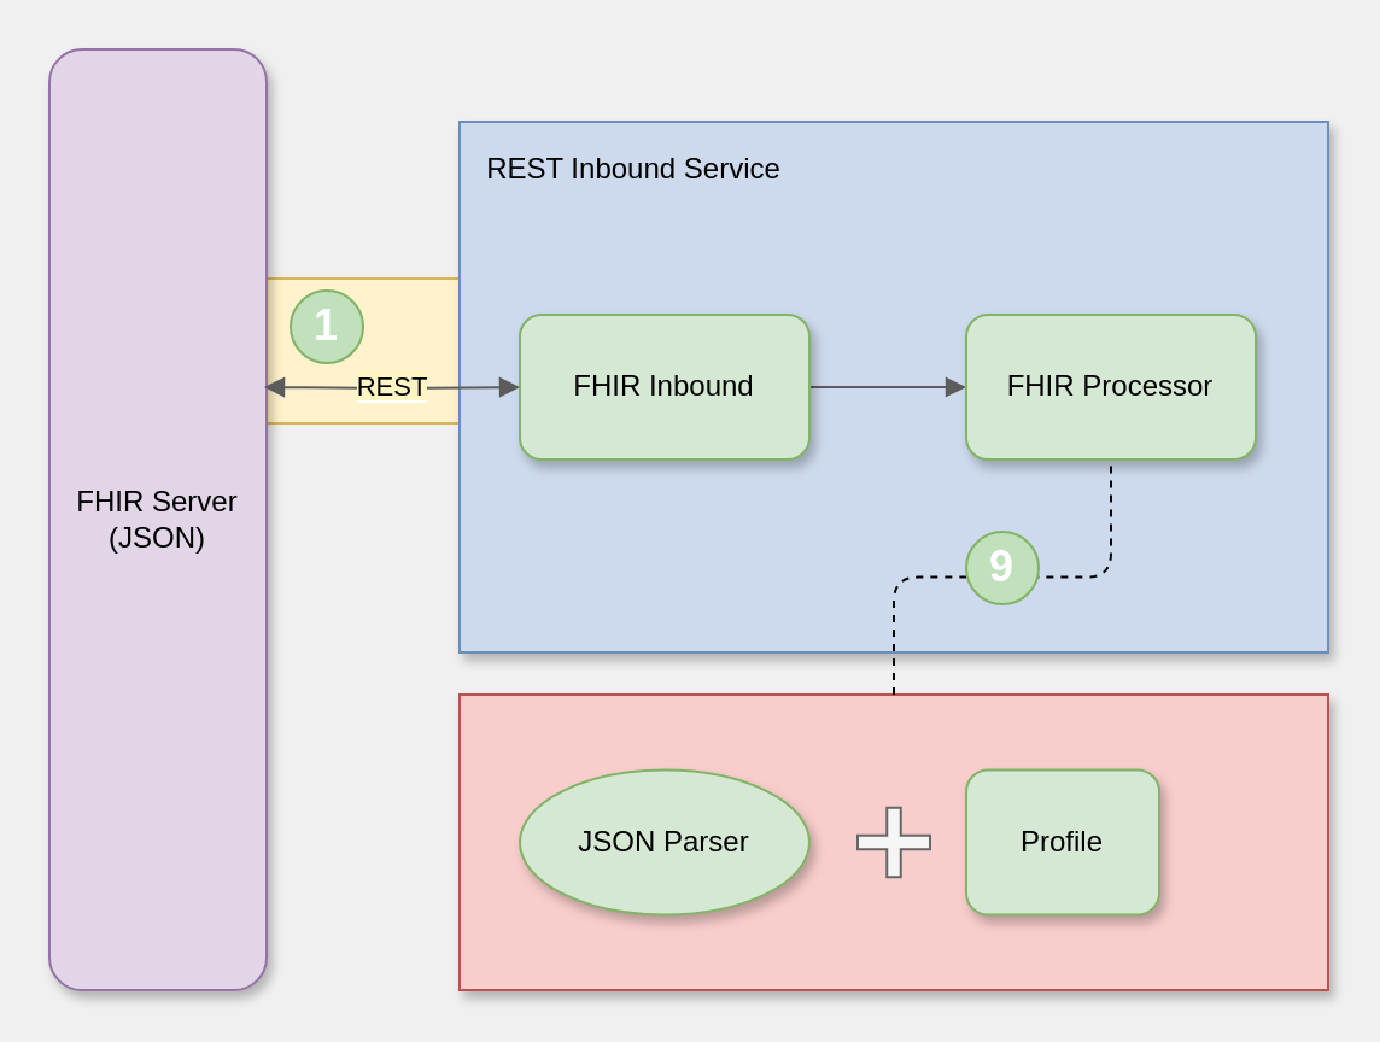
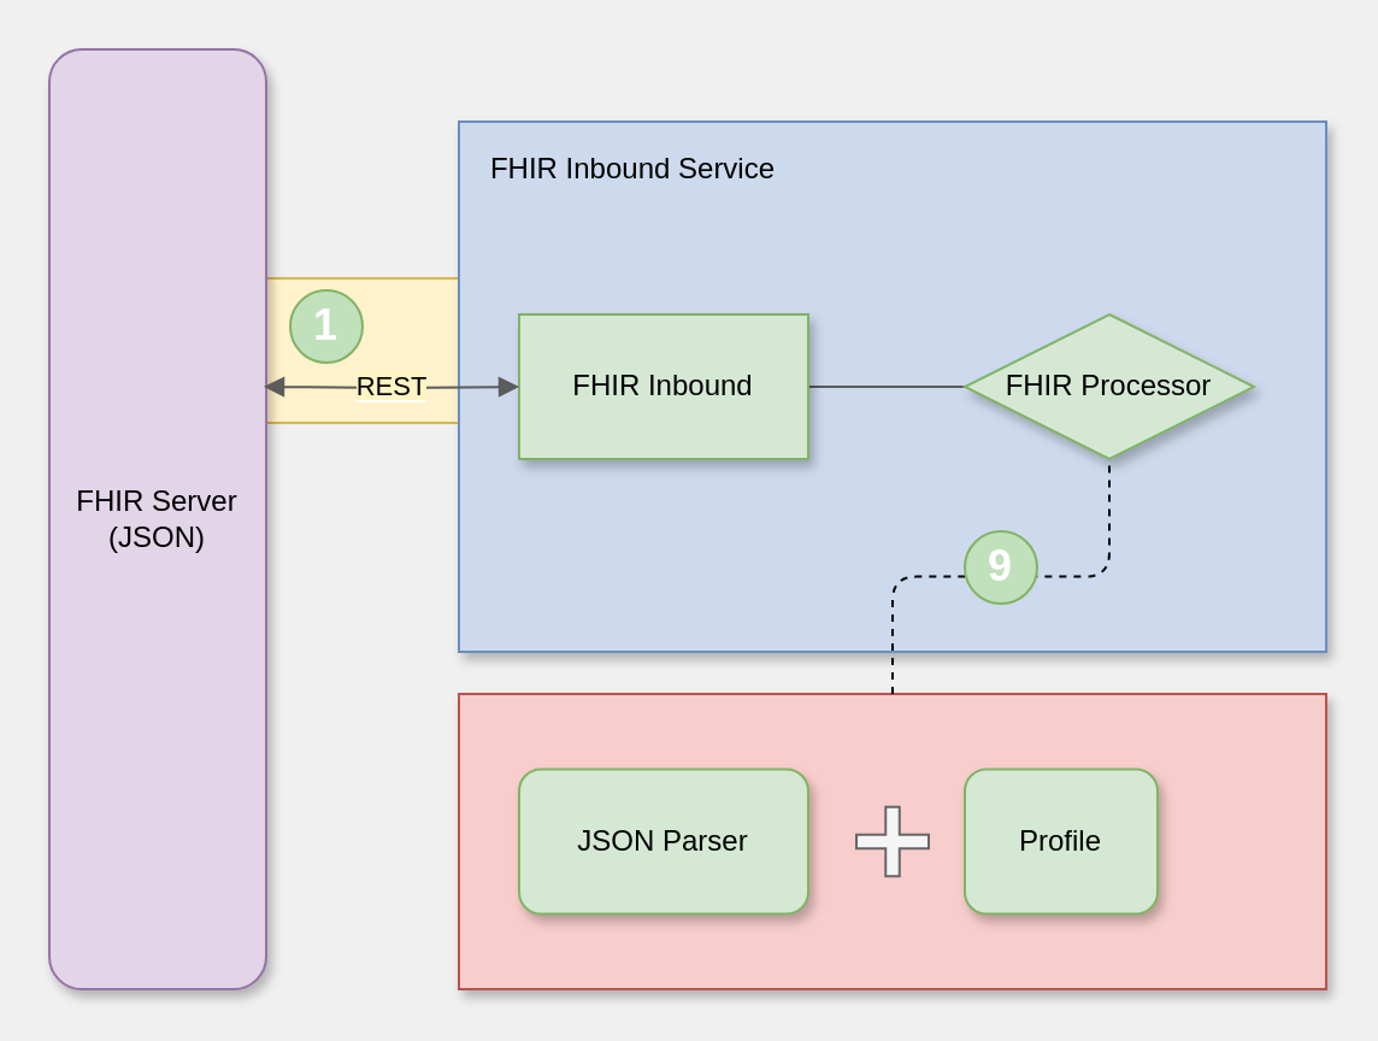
  <mxCell id="0" />
  <mxCell id="1" parent="0" />
  <mxCell id="2" value="" style="rounded=0;whiteSpace=wrap;html=1;fillColor=#fff2cc;strokeColor=#d6b656;" parent="1" vertex="1"><mxGeometry x="90" y="115" width="120" height="60" as="geometry" /></mxCell>
  <mxCell id="3" value="FHIR&amp;nbsp;Server (JSON)" style="rounded=1;whiteSpace=wrap;html=1;fillColor=#e1d5e7;shadow=1;strokeColor=#9673a6;" parent="1" vertex="1"><mxGeometry x="20" y="20" width="90" height="390" as="geometry" /></mxCell>
  <mxCell id="4" value="" style="rounded=0;whiteSpace=wrap;html=1;shadow=1;strokeColor=#6c8ebf;fillColor=#CDDAED;" parent="1" vertex="1"><mxGeometry x="190" y="50" width="360" height="220" as="geometry" /></mxCell>
- <mxCell id="5" style="edgeStyle=orthogonalEdgeStyle;rounded=0;orthogonalLoop=1;jettySize=auto;html=1;exitX=1;exitY=0.5;exitDx=0;exitDy=0;entryX=0;entryY=0.5;entryDx=0;entryDy=0;startArrow=none;startFill=0;endArrow=block;endFill=1;strokeColor=#5C5C5C;" parent="1" source="6" target="8" edge="1"><mxGeometry relative="1" as="geometry" /></mxCell>
- <mxCell id="6" value="FHIR Inbound" style="rounded=1;whiteSpace=wrap;html=1;fillColor=#d5e8d4;strokeColor=#82b366;shadow=1;" parent="1" vertex="1"><mxGeometry x="215" y="130" width="120" height="60" as="geometry" /></mxCell>
- <mxCell id="7" value="REST Inbound Service" style="text;html=1;strokeColor=none;fillColor=none;align=center;verticalAlign=middle;whiteSpace=wrap;rounded=0;shadow=1;" parent="1" vertex="1"><mxGeometry x="185" y="60" width="155" height="20" as="geometry" /></mxCell>
- <mxCell id="8" value="FHIR Processor" style="rounded=1;whiteSpace=wrap;html=1;fillColor=#d5e8d4;strokeColor=#82b366;shadow=1;" parent="1" vertex="1"><mxGeometry x="400" y="130" width="120" height="60" as="geometry" /></mxCell>
+ <mxCell id="5" style="edgeStyle=orthogonalEdgeStyle;rounded=0;orthogonalLoop=1;jettySize=auto;html=1;exitX=1;exitY=0.5;exitDx=0;exitDy=0;entryX=0;entryY=0.5;entryDx=0;entryDy=0;startArrow=none;startFill=0;endArrow=none;endFill=1;strokeColor=#5C5C5C;" parent="1" source="6" target="8" edge="1"><mxGeometry relative="1" as="geometry" /></mxCell>
+ <mxCell id="6" value="FHIR Inbound" style="whiteSpace=wrap;html=1;fillColor=#d5e8d4;strokeColor=#82b366;shadow=1;rounded=0;" parent="1" vertex="1"><mxGeometry x="215" y="130" width="120" height="60" as="geometry" /></mxCell>
+ <mxCell id="7" value="FHIR Inbound Service" style="text;html=1;strokeColor=none;fillColor=none;align=center;verticalAlign=middle;whiteSpace=wrap;rounded=0;shadow=1;" parent="1" vertex="1"><mxGeometry x="185" y="60" width="155" height="20" as="geometry" /></mxCell>
+ <mxCell id="8" value="FHIR Processor" style="rhombus;whiteSpace=wrap;html=1;fillColor=#d5e8d4;strokeColor=#82b366;shadow=1;" parent="1" vertex="1"><mxGeometry x="400" y="130" width="120" height="60" as="geometry" /></mxCell>
  <mxCell id="9" value="&lt;span style=&quot;background-color: rgb(255 , 244 , 195)&quot;&gt;REST&lt;/span&gt;" style="edgeStyle=orthogonalEdgeStyle;rounded=0;orthogonalLoop=1;jettySize=auto;html=1;startArrow=block;startFill=1;endArrow=block;endFill=1;strokeColor=#5C5C5C;entryX=0;entryY=0.5;entryDx=0;entryDy=0;" parent="1" target="6" edge="1"><mxGeometry relative="1" as="geometry"><mxPoint x="190" y="215" as="targetPoint" /><mxPoint x="109" y="160" as="sourcePoint" /></mxGeometry></mxCell>
  <mxCell id="10" value="" style="rounded=0;whiteSpace=wrap;html=1;shadow=1;strokeColor=#b85450;fillColor=#f8cecc;" parent="1" vertex="1"><mxGeometry x="190" y="287.5" width="360" height="122.5" as="geometry" /></mxCell>
- <mxCell id="11" value="JSON Parser" style="ellipse;whiteSpace=wrap;html=1;fillColor=#d5e8d4;strokeColor=#82b366;shadow=1;" parent="1" vertex="1"><mxGeometry x="215" y="318.75" width="120" height="60" as="geometry" /></mxCell>
+ <mxCell id="11" value="JSON Parser" style="rounded=1;whiteSpace=wrap;html=1;fillColor=#d5e8d4;strokeColor=#82b366;shadow=1;" parent="1" vertex="1"><mxGeometry x="215" y="318.75" width="120" height="60" as="geometry" /></mxCell>
  <mxCell id="12" value="Profile" style="rounded=1;whiteSpace=wrap;html=1;fillColor=#d5e8d4;strokeColor=#82b366;shadow=1;" parent="1" vertex="1"><mxGeometry x="400" y="318.75" width="80" height="60" as="geometry" /></mxCell>
  <mxCell id="13" value="" style="endArrow=none;dashed=1;html=1;strokeColor=#000000;exitX=0.5;exitY=0;exitDx=0;exitDy=0;entryX=0.5;entryY=1;entryDx=0;entryDy=0;edgeStyle=orthogonalEdgeStyle;" parent="1" source="10" target="8" edge="1"><mxGeometry width="50" height="50" relative="1" as="geometry"><mxPoint x="390" y="270" as="sourcePoint" /><mxPoint x="440" y="220" as="targetPoint" /></mxGeometry></mxCell>
  <mxCell id="14" style="edgeStyle=orthogonalEdgeStyle;rounded=0;orthogonalLoop=1;jettySize=auto;html=1;exitX=0.5;exitY=1;exitDx=0;exitDy=0;strokeColor=#000000;" parent="1" source="12" target="12" edge="1"><mxGeometry relative="1" as="geometry" /></mxCell>
  <mxCell id="15" value="&lt;h2&gt;&lt;font color=&quot;#ffffff&quot;&gt;1&lt;/font&gt;&lt;/h2&gt;" style="ellipse;whiteSpace=wrap;html=1;aspect=fixed;strokeColor=#82b366;fillColor=#C1E0BC;" parent="1" vertex="1"><mxGeometry x="120" y="120" width="30" height="30" as="geometry" /></mxCell>
  <mxCell id="16" value="&lt;h2&gt;&lt;font color=&quot;#ffffff&quot;&gt;9&lt;/font&gt;&lt;/h2&gt;" style="ellipse;whiteSpace=wrap;html=1;aspect=fixed;strokeColor=#82b366;fillColor=#C1E0BC;" parent="1" vertex="1"><mxGeometry x="400" y="220" width="30" height="30" as="geometry" /></mxCell>
  <mxCell id="17" value="" style="shape=cross;whiteSpace=wrap;html=1;rounded=0;fillColor=#f5f5f5;strokeColor=#666666;fontColor=#333333;" parent="1" vertex="1"><mxGeometry x="355" y="334.38" width="30" height="28.75" as="geometry" /></mxCell>
